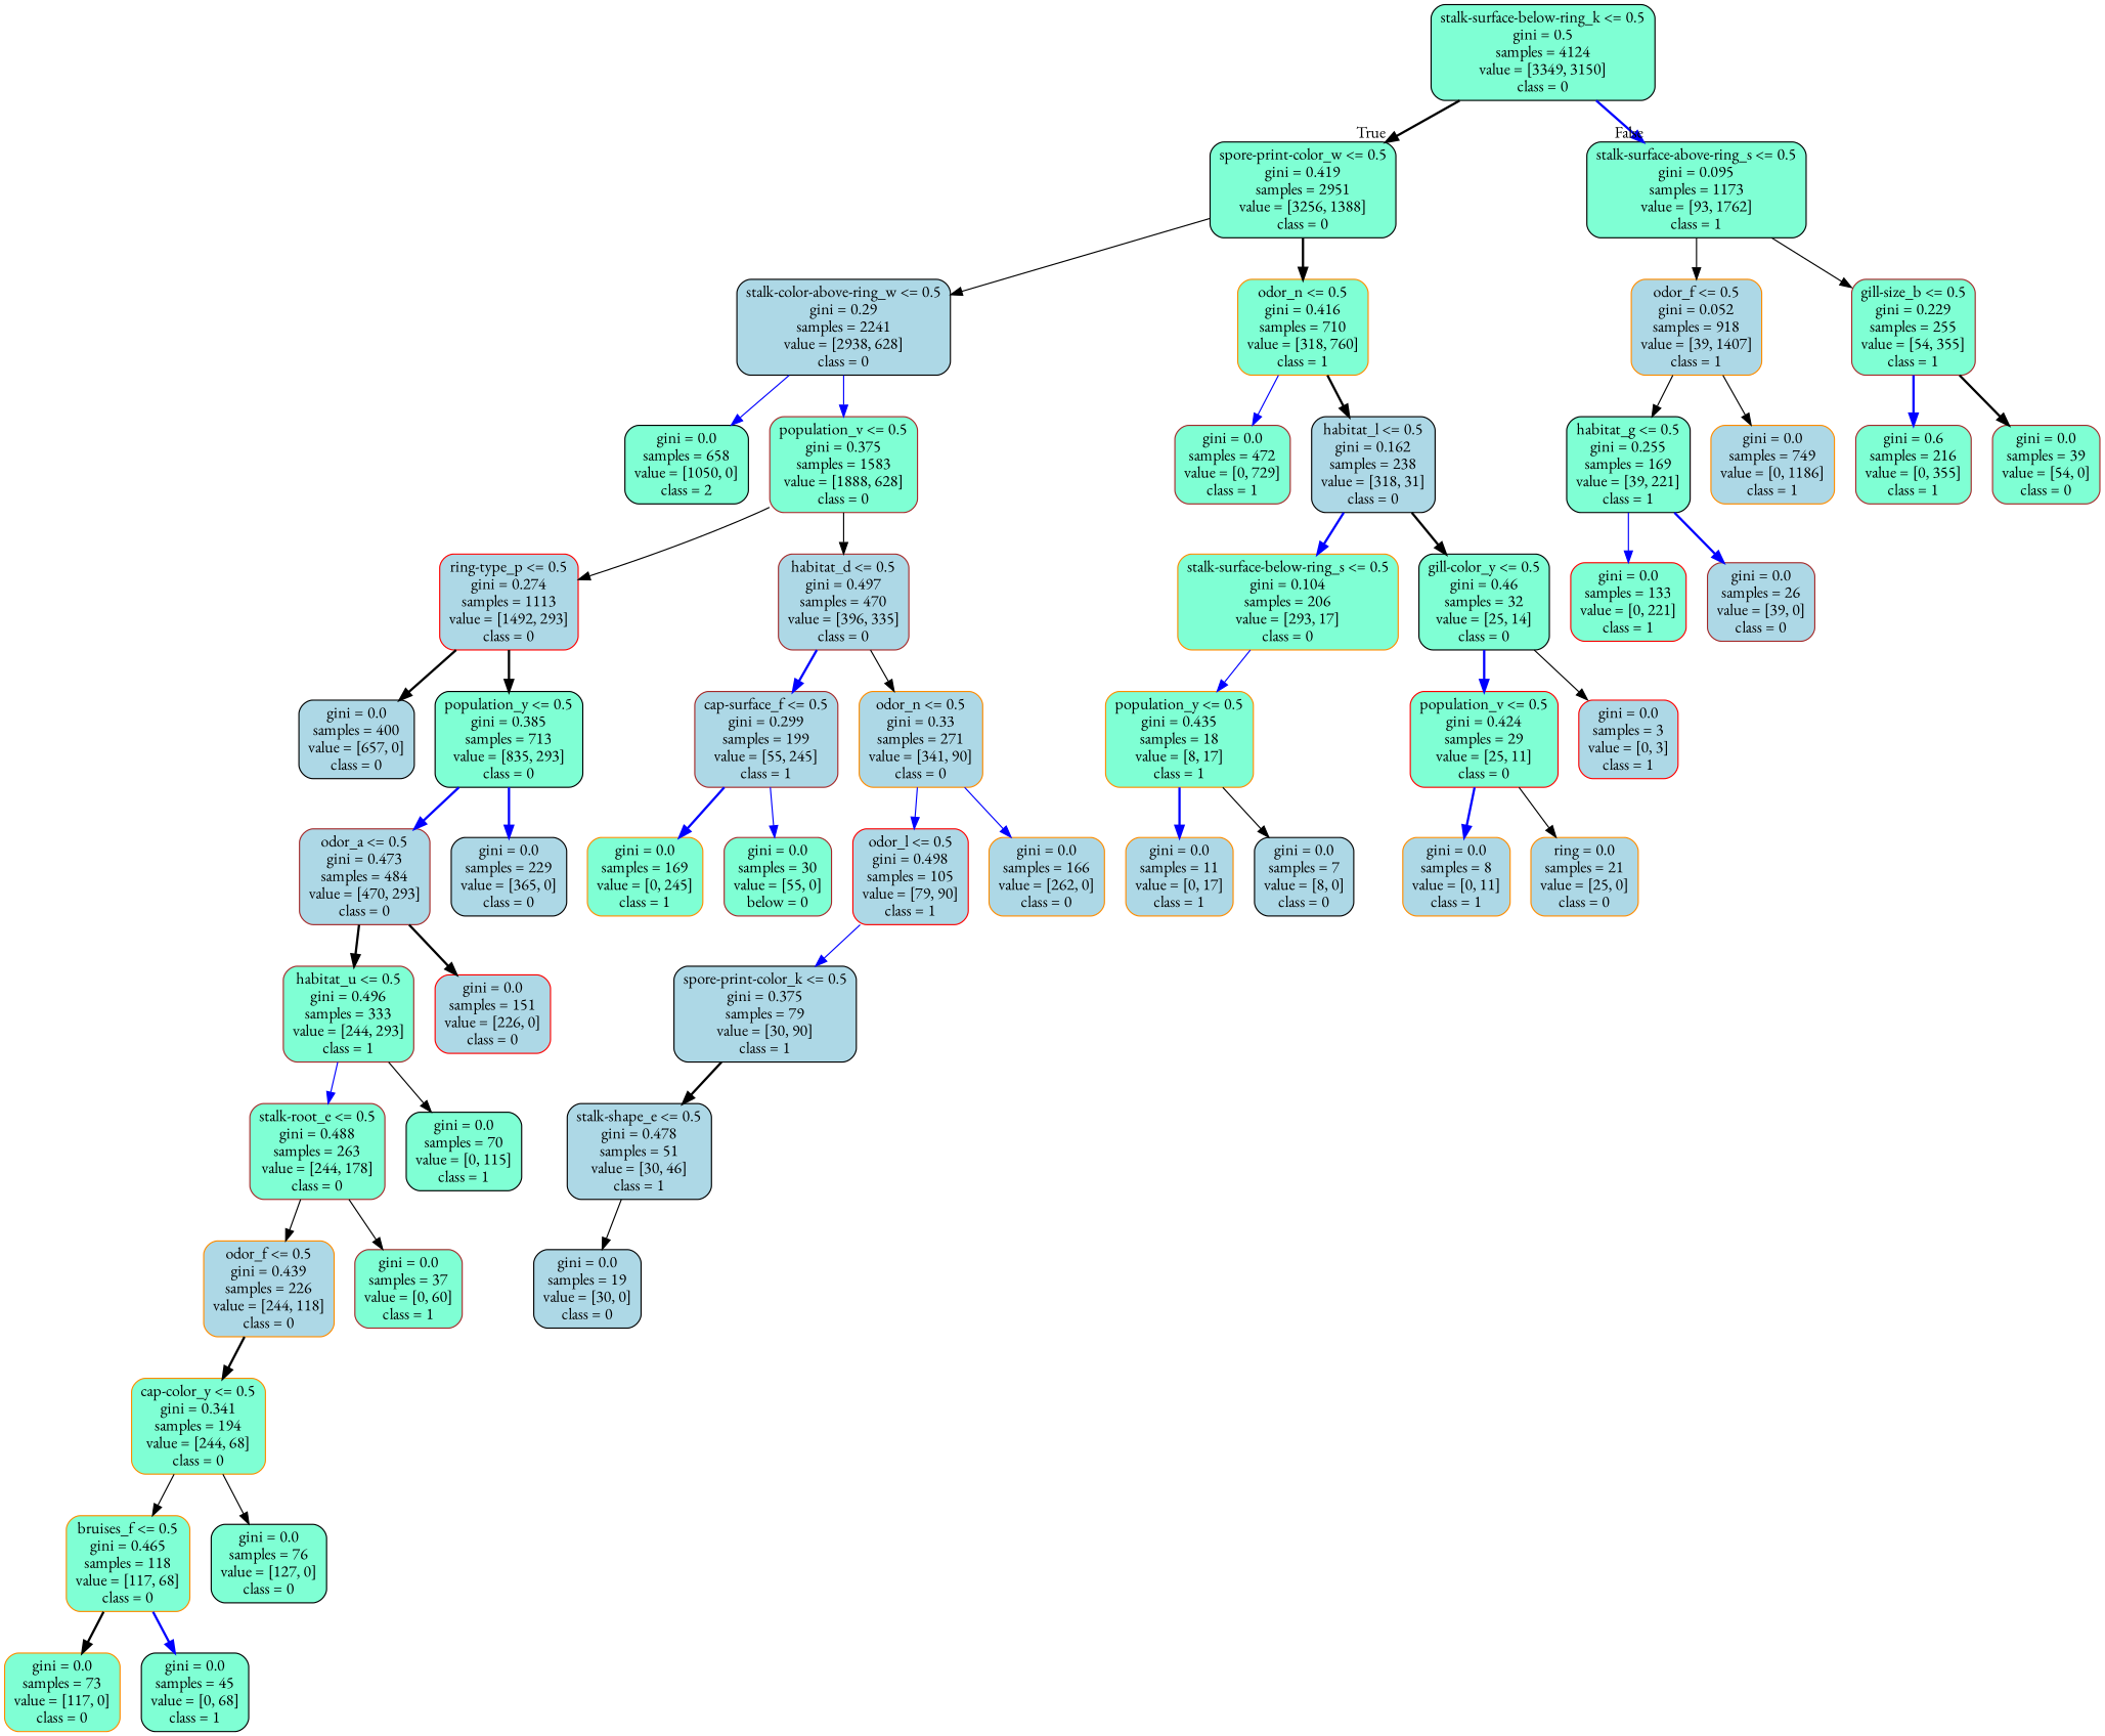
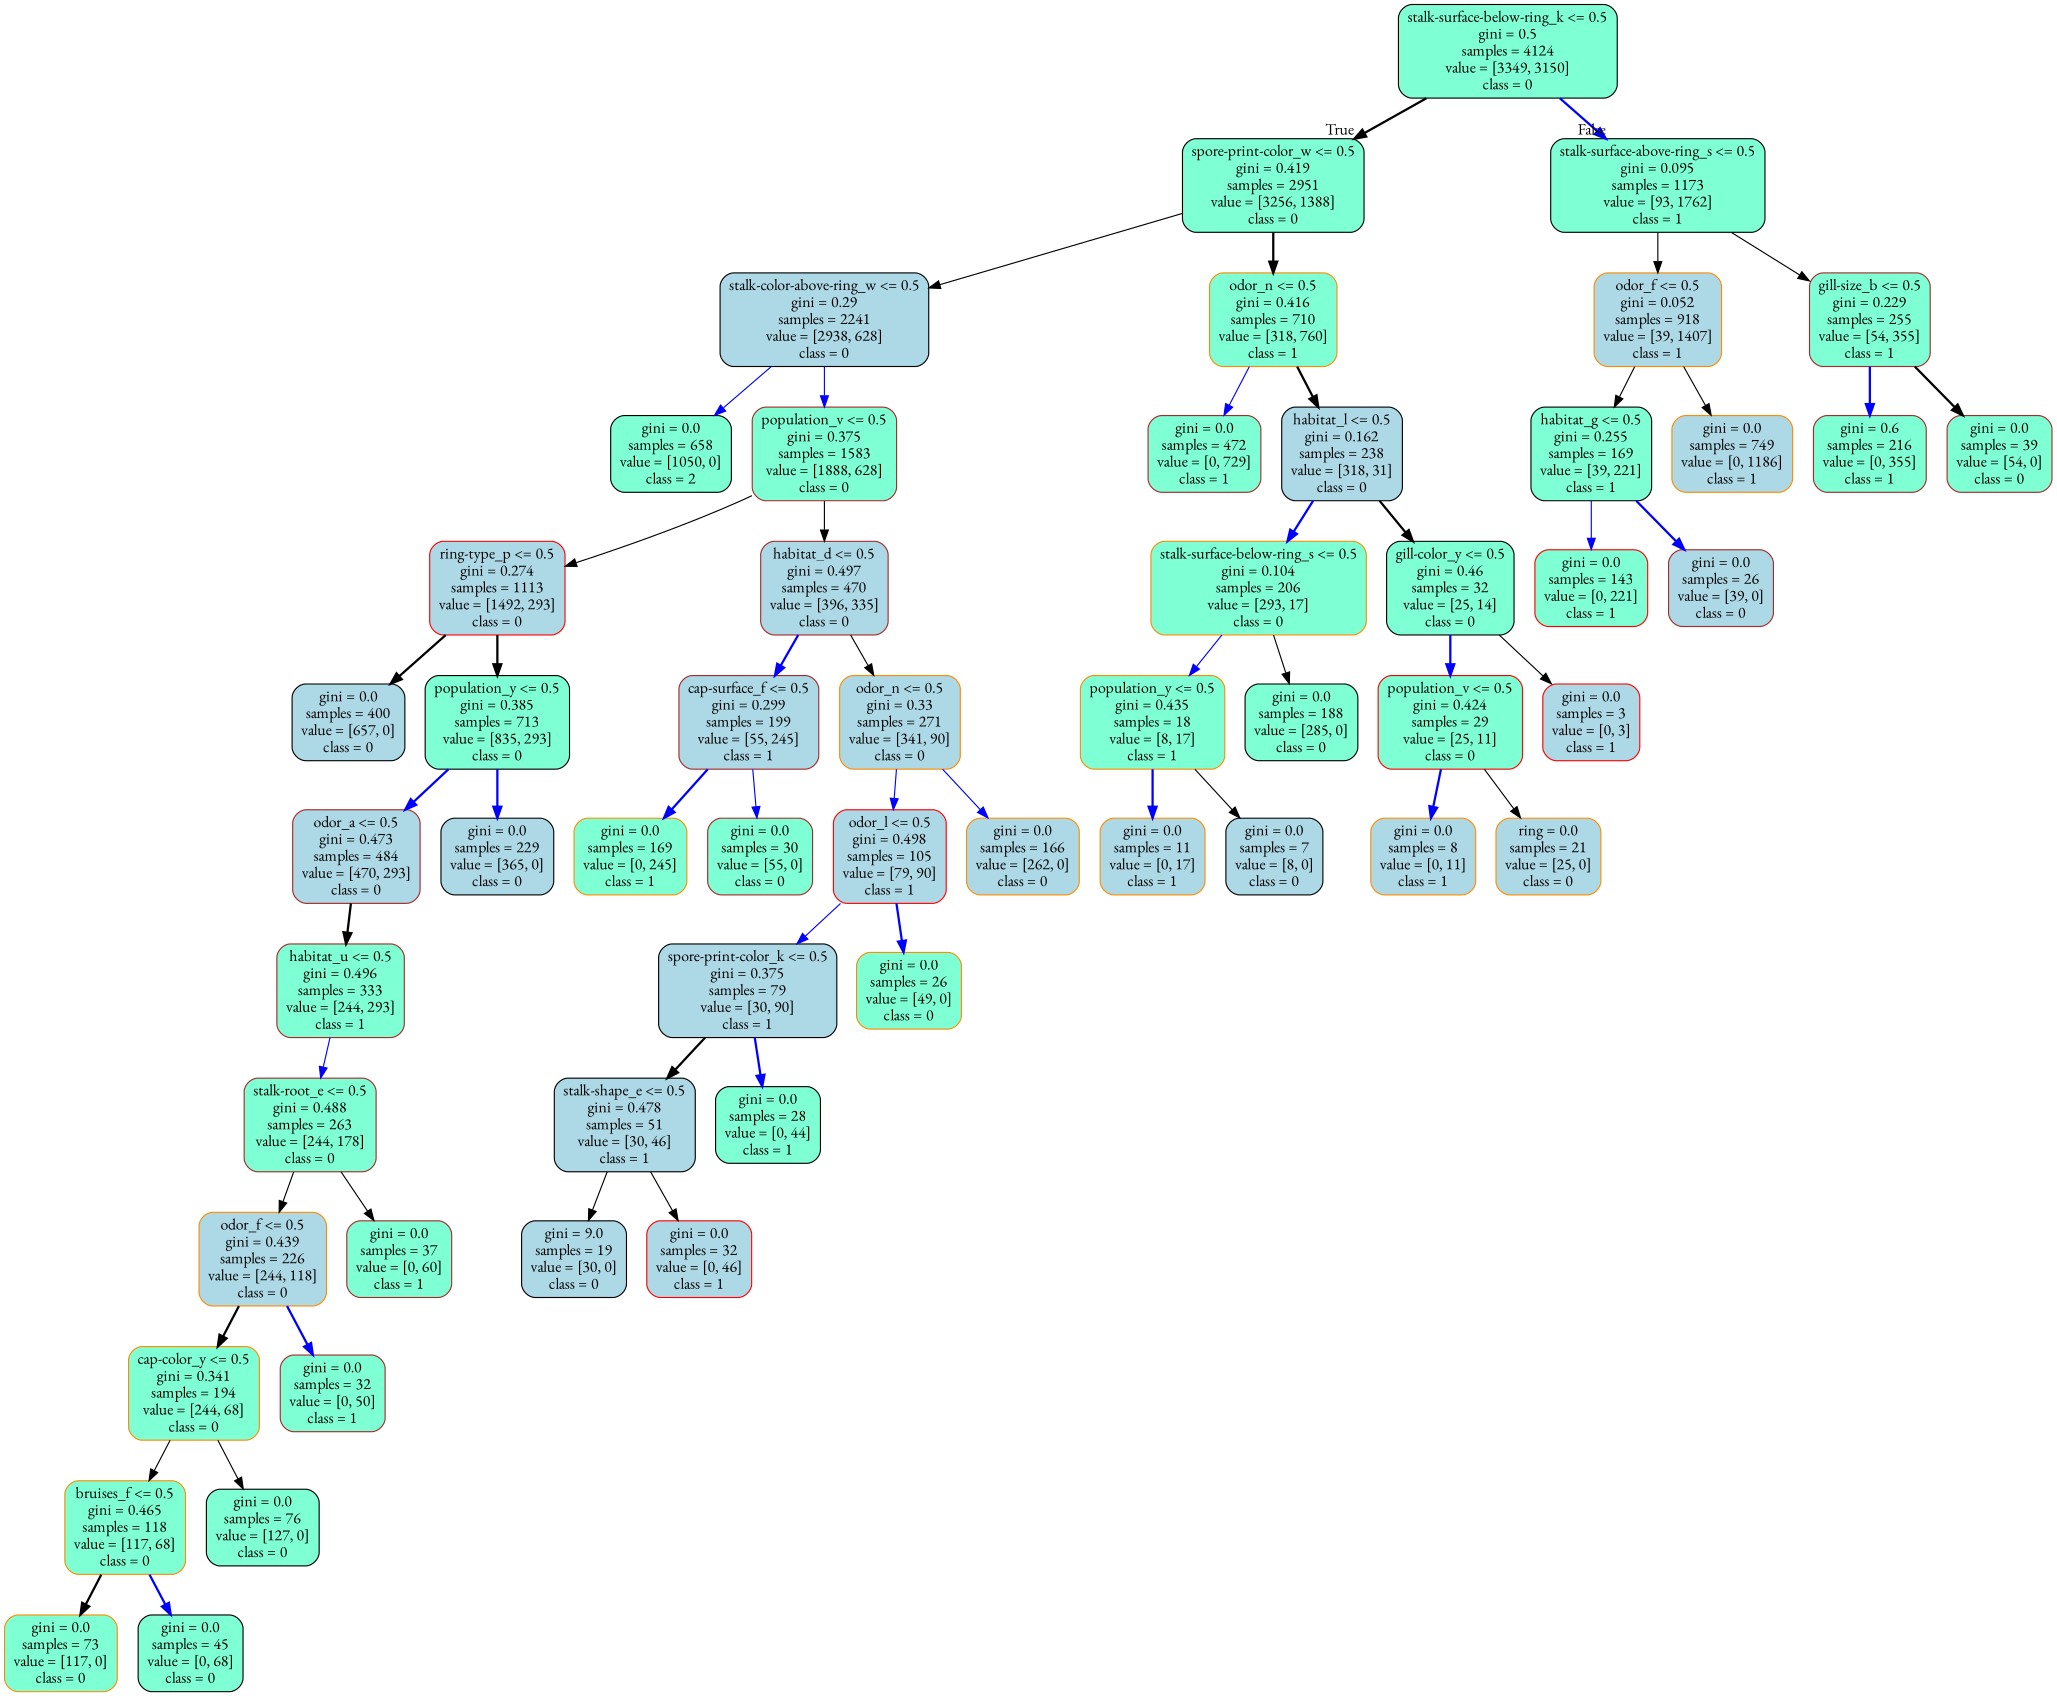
  digraph {
    fontname="EB Garamond"
    node [color=black fillcolor=aquamarine fontname="EB Garamond" shape=box style="filled, rounded"]
    edge [color=black fontname="EB Garamond" style=solid]
    n1 [label="stalk-surface-below-ring_k <= 0.5\ngini = 0.5\nsamples = 4124\nvalue = [3349, 3150]\nclass = 0"]
    n2 [label="spore-print-color_w <= 0.5\ngini = 0.419\nsamples = 2951\nvalue = [3256, 1388]\nclass = 0"]
    n3 [label="stalk-surface-above-ring_s <= 0.5\ngini = 0.095\nsamples = 1173\nvalue = [93, 1762]\nclass = 1"]
    n4 [fillcolor=lightblue label="stalk-color-above-ring_w <= 0.5\ngini = 0.29\nsamples = 2241\nvalue = [2938, 628]\nclass = 0"]
    n5 [color=darkorange label="odor_n <= 0.5\ngini = 0.416\nsamples = 710\nvalue = [318, 760]\nclass = 1"]
    n6 [color=darkorange fillcolor=lightblue label="odor_f <= 0.5\ngini = 0.052\nsamples = 918\nvalue = [39, 1407]\nclass = 1"]
    n7 [color=brown label="gill-size_b <= 0.5\ngini = 0.229\nsamples = 255\nvalue = [54, 355]\nclass = 1"]
    n8 [label="gini = 0.0\nsamples = 658\nvalue = [1050, 0]\nclass = 2"]
    n9 [color=brown label="population_v <= 0.5\ngini = 0.375\nsamples = 1583\nvalue = [1888, 628]\nclass = 0"]
    n10 [color=brown label="gini = 0.0\nsamples = 472\nvalue = [0, 729]\nclass = 1"]
    n11 [fillcolor=lightblue label="habitat_l <= 0.5\ngini = 0.162\nsamples = 238\nvalue = [318, 31]\nclass = 0"]
    n12 [color=red fillcolor=lightblue label="ring-type_p <= 0.5\ngini = 0.274\nsamples = 1113\nvalue = [1492, 293]\nclass = 0"]
    n13 [color=brown fillcolor=lightblue label="habitat_d <= 0.5\ngini = 0.497\nsamples = 470\nvalue = [396, 335]\nclass = 0"]
    n14 [fillcolor=lightblue label="gini = 0.0\nsamples = 400\nvalue = [657, 0]\nclass = 0"]
    n15 [label="population_y <= 0.5\ngini = 0.385\nsamples = 713\nvalue = [835, 293]\nclass = 0"]
    n16 [color=brown fillcolor=lightblue label="cap-surface_f <= 0.5\ngini = 0.299\nsamples = 199\nvalue = [55, 245]\nclass = 1"]
    n17 [color=darkorange fillcolor=lightblue label="odor_n <= 0.5\ngini = 0.33\nsamples = 271\nvalue = [341, 90]\nclass = 0"]
    n18 [color=brown fillcolor=lightblue label="odor_a <= 0.5\ngini = 0.473\nsamples = 484\nvalue = [470, 293]\nclass = 0"]
    n19 [fillcolor=lightblue label="gini = 0.0\nsamples = 229\nvalue = [365, 0]\nclass = 0"]
    n20 [color=brown label="habitat_u <= 0.5\ngini = 0.496\nsamples = 333\nvalue = [244, 293]\nclass = 1"]
-   n21 [color=red fillcolor=lightblue label="gini = 0.0\nsamples = 151\nvalue = [226, 0]\nclass = 0"]
    n22 [color=brown label="stalk-root_e <= 0.5\ngini = 0.488\nsamples = 263\nvalue = [244, 178]\nclass = 0"]
-   n23 [label="gini = 0.0\nsamples = 70\nvalue = [0, 115]\nclass = 1"]
    n24 [color=darkorange fillcolor=lightblue label="odor_f <= 0.5\ngini = 0.439\nsamples = 226\nvalue = [244, 118]\nclass = 0"]
    n25 [color=brown label="gini = 0.0\nsamples = 37\nvalue = [0, 60]\nclass = 1"]
    n26 [color=darkorange label="cap-color_y <= 0.5\ngini = 0.341\nsamples = 194\nvalue = [244, 68]\nclass = 0"]
+   n27 [color=brown label="gini = 0.0\nsamples = 32\nvalue = [0, 50]\nclass = 1"]
    n28 [color=darkorange label="bruises_f <= 0.5\ngini = 0.465\nsamples = 118\nvalue = [117, 68]\nclass = 0"]
    n29 [label="gini = 0.0\nsamples = 76\nvalue = [127, 0]\nclass = 0"]
    n30 [color=darkorange label="gini = 0.0\nsamples = 73\nvalue = [117, 0]\nclass = 0"]
-   n31 [label="gini = 0.0\nsamples = 45\nvalue = [0, 68]\nclass = 1"]
+   n31 [label="gini = 0.0\nsamples = 45\nvalue = [0, 68]\nclass = 0"]
    n32 [color=darkorange label="gini = 0.0\nsamples = 169\nvalue = [0, 245]\nclass = 1"]
-   n33 [color=brown label="gini = 0.0\nsamples = 30\nvalue = [55, 0]\nbelow = 0"]
+   n33 [color=brown label="gini = 0.0\nsamples = 30\nvalue = [55, 0]\nclass = 0"]
    n34 [color=red fillcolor=lightblue label="odor_l <= 0.5\ngini = 0.498\nsamples = 105\nvalue = [79, 90]\nclass = 1"]
    n35 [color=darkorange fillcolor=lightblue label="gini = 0.0\nsamples = 166\nvalue = [262, 0]\nclass = 0"]
    n36 [fillcolor=lightblue label="spore-print-color_k <= 0.5\ngini = 0.375\nsamples = 79\nvalue = [30, 90]\nclass = 1"]
+   n37 [color=darkorange label="gini = 0.0\nsamples = 26\nvalue = [49, 0]\nclass = 0"]
    n38 [fillcolor=lightblue label="stalk-shape_e <= 0.5\ngini = 0.478\nsamples = 51\nvalue = [30, 46]\nclass = 1"]
-   n40 [fillcolor=lightblue label="gini = 0.0\nsamples = 19\nvalue = [30, 0]\nclass = 0"]
+   n39 [label="gini = 0.0\nsamples = 28\nvalue = [0, 44]\nclass = 1"]
+   n40 [fillcolor=lightblue label="gini = 9.0\nsamples = 19\nvalue = [30, 0]\nclass = 0"]
+   n41 [color=red fillcolor=lightblue label="gini = 0.0\nsamples = 32\nvalue = [0, 46]\nclass = 1"]
    n42 [color=darkorange label="stalk-surface-below-ring_s <= 0.5\ngini = 0.104\nsamples = 206\nvalue = [293, 17]\nclass = 0"]
    n43 [label="gill-color_y <= 0.5\ngini = 0.46\nsamples = 32\nvalue = [25, 14]\nclass = 0"]
    n44 [color=darkorange label="population_y <= 0.5\ngini = 0.435\nsamples = 18\nvalue = [8, 17]\nclass = 1"]
+   n45 [label="gini = 0.0\nsamples = 188\nvalue = [285, 0]\nclass = 0"]
    n46 [color=red label="population_v <= 0.5\ngini = 0.424\nsamples = 29\nvalue = [25, 11]\nclass = 0"]
    n47 [color=red fillcolor=lightblue label="gini = 0.0\nsamples = 3\nvalue = [0, 3]\nclass = 1"]
    n48 [color=darkorange fillcolor=lightblue label="gini = 0.0\nsamples = 11\nvalue = [0, 17]\nclass = 1"]
    n49 [fillcolor=lightblue label="gini = 0.0\nsamples = 7\nvalue = [8, 0]\nclass = 0"]
    n50 [color=darkorange fillcolor=lightblue label="gini = 0.0\nsamples = 8\nvalue = [0, 11]\nclass = 1"]
    n51 [color=darkorange fillcolor=lightblue label="ring = 0.0\nsamples = 21\nvalue = [25, 0]\nclass = 0"]
    n52 [label="habitat_g <= 0.5\ngini = 0.255\nsamples = 169\nvalue = [39, 221]\nclass = 1"]
    n53 [color=darkorange fillcolor=lightblue label="gini = 0.0\nsamples = 749\nvalue = [0, 1186]\nclass = 1"]
    n54 [color=brown label="gini = 0.6\nsamples = 216\nvalue = [0, 355]\nclass = 1"]
    n55 [color=brown label="gini = 0.0\nsamples = 39\nvalue = [54, 0]\nclass = 0"]
-   n56 [color=red label="gini = 0.0\nsamples = 133\nvalue = [0, 221]\nclass = 1"]
+   n56 [color=red label="gini = 0.0\nsamples = 143\nvalue = [0, 221]\nclass = 1"]
    n57 [color=brown fillcolor=lightblue label="gini = 0.0\nsamples = 26\nvalue = [39, 0]\nclass = 0"]
    n1 -> n2 [headlabel=True labelangle=45 labeldistance=2.5 style=bold]
    n1 -> n3 [color=blue headlabel=False labelangle=-45 labeldistance=2.5 style=bold]
    n2 -> n4
    n2 -> n5 [style=bold]
    n3 -> n6
    n3 -> n7
    n4 -> n8 [color=blue]
    n4 -> n9 [color=blue]
    n5 -> n10 [color=blue]
    n5 -> n11 [style=bold]
    n6 -> n52
    n6 -> n53
    n7 -> n54 [color=blue style=bold]
    n7 -> n55 [style=bold]
    n9 -> n12
    n9 -> n13
    n11 -> n42 [color=blue style=bold]
    n11 -> n43 [style=bold]
    n12 -> n14 [style=bold]
    n12 -> n15 [style=bold]
    n13 -> n16 [color=blue style=bold]
    n13 -> n17
    n15 -> n18 [color=blue style=bold]
    n15 -> n19 [color=blue style=bold]
    n16 -> n32 [color=blue style=bold]
    n16 -> n33 [color=blue]
    n17 -> n34 [color=blue]
    n17 -> n35 [color=blue]
    n18 -> n20 [style=bold]
-   n18 -> n21 [style=bold]
    n20 -> n22 [color=blue]
-   n20 -> n23
    n22 -> n24
    n22 -> n25
    n24 -> n26 [style=bold]
+   n24 -> n27 [color=blue style=bold]
    n26 -> n28
    n26 -> n29
    n28 -> n30 [style=bold]
    n28 -> n31 [color=blue style=bold]
    n34 -> n36 [color=blue]
+   n34 -> n37 [color=blue style=bold]
    n36 -> n38 [style=bold]
+   n36 -> n39 [color=blue style=bold]
    n38 -> n40
+   n38 -> n41
    n42 -> n44 [color=blue]
+   n42 -> n45
    n43 -> n46 [color=blue style=bold]
    n43 -> n47
    n44 -> n48 [color=blue style=bold]
    n44 -> n49
    n46 -> n50 [color=blue style=bold]
    n46 -> n51
    n52 -> n56 [color=blue]
    n52 -> n57 [color=blue style=bold]
  }
